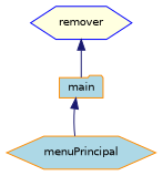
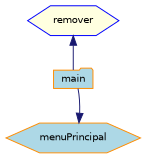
  digraph {
    rankdir=TB
    node [color=darkorange fillcolor=lightblue fontname=Helvetica fontsize=10 shape=hexagon style=filled]
    edge [color=midnightblue dir=back fontname=Helvetica fontsize=10 labelfontname=Helvetica labelfontsize=10 style=solid]
    n1 [color=blue fillcolor=lightyellow fontcolor=black height=0.2 label=remover width=0.4]
    n2 [height=0.2 label=main shape=folder width=0.4]
    n3 [height=0.2 label=menuPrincipal width=0.4]
    n1 -> n2
-   n2 -> n3
+   n3 -> n2
  }
